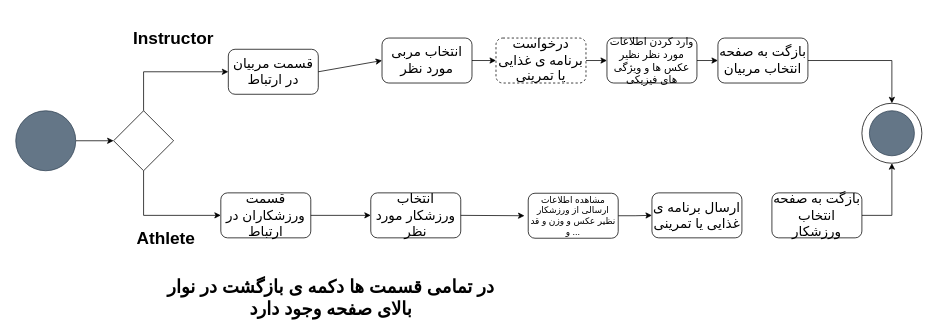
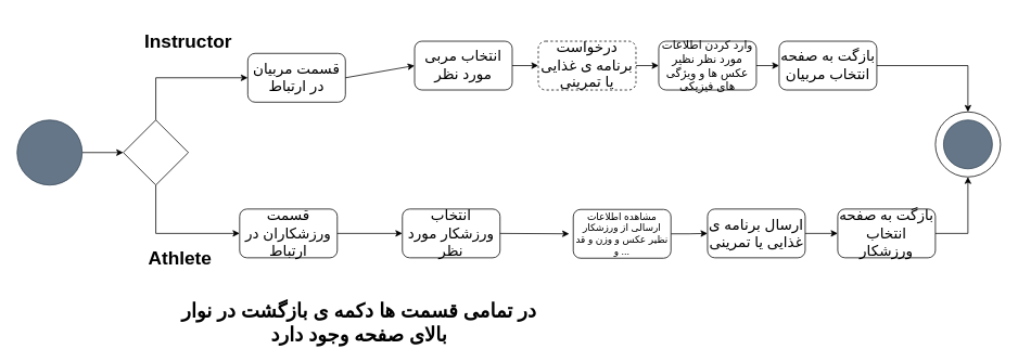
  <mxCell id="0" />
  <mxCell id="1" parent="0" />
  <mxCell id="2" value="&lt;font style=&quot;font-size: 18px&quot;&gt;قسمت مربیان در ارتباط&lt;/font&gt;" style="rounded=1;whiteSpace=wrap;html=1;" parent="1" vertex="1"><mxGeometry x="304" y="65" width="120" height="60" as="geometry" /></mxCell>
  <mxCell id="3" value="&lt;font style=&quot;font-size: 18px&quot;&gt;انتخاب مربی مورد نظر&lt;/font&gt;" style="rounded=1;whiteSpace=wrap;html=1;" parent="1" vertex="1"><mxGeometry x="509" y="50" width="120" height="60" as="geometry" /></mxCell>
  <mxCell id="4" style="edgeStyle=orthogonalEdgeStyle;rounded=0;orthogonalLoop=1;jettySize=auto;html=1;exitX=1;exitY=0.5;exitDx=0;exitDy=0;entryX=0;entryY=0.5;entryDx=0;entryDy=0;" edge="1" parent="1" source="5" target="31"><mxGeometry relative="1" as="geometry" /></mxCell>
  <mxCell id="5" value="&lt;font style=&quot;font-size: 18px&quot;&gt;درخواست برنامه ی غذایی یا تمرینی&lt;/font&gt;" style="rounded=1;whiteSpace=wrap;html=1;dashed=1;" parent="1" vertex="1"><mxGeometry x="661" y="50" width="120" height="60" as="geometry" /></mxCell>
  <mxCell id="6" value="" style="endArrow=classic;html=1;exitX=1;exitY=0.5;exitDx=0;exitDy=0;entryX=0;entryY=0.5;entryDx=0;entryDy=0;" parent="1" source="3" target="5" edge="1"><mxGeometry width="50" height="50" relative="1" as="geometry"><mxPoint x="644" y="97" as="sourcePoint" /><mxPoint x="694" y="47" as="targetPoint" /></mxGeometry></mxCell>
  <mxCell id="7" style="edgeStyle=orthogonalEdgeStyle;rounded=0;orthogonalLoop=1;jettySize=auto;html=1;exitX=1;exitY=0.5;exitDx=0;exitDy=0;entryX=0.5;entryY=0;entryDx=0;entryDy=0;" parent="1" source="8" target="24" edge="1"><mxGeometry relative="1" as="geometry" /></mxCell>
  <mxCell id="8" value="&lt;font style=&quot;font-size: 18px&quot;&gt;بازگت به صفحه انتخاب مربیان&lt;/font&gt;" style="rounded=1;whiteSpace=wrap;html=1;" parent="1" vertex="1"><mxGeometry x="957" y="50" width="120" height="60" as="geometry" /></mxCell>
  <mxCell id="9" value="" style="endArrow=classic;html=1;entryX=0;entryY=0.5;entryDx=0;entryDy=0;exitX=1;exitY=0.5;exitDx=0;exitDy=0;" parent="1" source="2" target="3" edge="1"><mxGeometry width="50" height="50" relative="1" as="geometry"><mxPoint x="444" y="97" as="sourcePoint" /><mxPoint x="474" y="27" as="targetPoint" /></mxGeometry></mxCell>
  <mxCell id="10" value="&lt;font style=&quot;font-size: 18px&quot;&gt;قسمت ورزشکاران در ارتباط&lt;/font&gt;" style="rounded=1;whiteSpace=wrap;html=1;" parent="1" vertex="1"><mxGeometry x="294" y="256.5" width="120" height="60" as="geometry" /></mxCell>
  <mxCell id="11" value="&lt;font style=&quot;font-size: 18px&quot;&gt;انتخاب ورزشکار مورد نظر&lt;/font&gt;" style="rounded=1;whiteSpace=wrap;html=1;" parent="1" vertex="1"><mxGeometry x="494" y="256.5" width="120" height="60" as="geometry" /></mxCell>
+ <mxCell id="12" style="edgeStyle=orthogonalEdgeStyle;rounded=0;orthogonalLoop=1;jettySize=auto;html=1;exitX=1;exitY=0.5;exitDx=0;exitDy=0;entryX=0;entryY=0.5;entryDx=0;entryDy=0;" edge="1" parent="1" source="13" target="16"><mxGeometry relative="1" as="geometry" /></mxCell>
  <mxCell id="13" value="&lt;font style=&quot;font-size: 18px&quot;&gt;ارسال برنامه ی غذایی یا تمرینی&lt;/font&gt;" style="rounded=1;whiteSpace=wrap;html=1;" parent="1" vertex="1"><mxGeometry x="869" y="256.5" width="120" height="60" as="geometry" /></mxCell>
  <mxCell id="14" value="" style="endArrow=classic;html=1;exitX=1;exitY=0.5;exitDx=0;exitDy=0;" parent="1" source="11" edge="1"><mxGeometry width="50" height="50" relative="1" as="geometry"><mxPoint x="644" y="126.5" as="sourcePoint" /><mxPoint x="699" y="287" as="targetPoint" /></mxGeometry></mxCell>
  <mxCell id="15" style="edgeStyle=orthogonalEdgeStyle;rounded=0;orthogonalLoop=1;jettySize=auto;html=1;exitX=1;exitY=0.5;exitDx=0;exitDy=0;entryX=0.5;entryY=1;entryDx=0;entryDy=0;" parent="1" source="16" target="24" edge="1"><mxGeometry relative="1" as="geometry" /></mxCell>
  <mxCell id="16" value="&lt;font style=&quot;font-size: 18px&quot;&gt;بازگت به صفحه انتخاب ورزشکار&lt;/font&gt;" style="rounded=1;whiteSpace=wrap;html=1;" parent="1" vertex="1"><mxGeometry x="1029" y="256.5" width="120" height="60" as="geometry" /></mxCell>
  <mxCell id="17" value="" style="endArrow=classic;html=1;entryX=0;entryY=0.5;entryDx=0;entryDy=0;exitX=1;exitY=0.5;exitDx=0;exitDy=0;" parent="1" source="10" target="11" edge="1"><mxGeometry width="50" height="50" relative="1" as="geometry"><mxPoint x="444" y="126.5" as="sourcePoint" /><mxPoint x="474" y="56.5" as="targetPoint" /></mxGeometry></mxCell>
  <mxCell id="18" value="&lt;font size=&quot;1&quot;&gt;&lt;b style=&quot;font-size: 24px&quot;&gt;در تمامی قسمت ها دکمه ی بازگشت در نوار بالای صفحه وجود دارد&lt;/b&gt;&lt;/font&gt;" style="text;html=1;strokeColor=none;fillColor=none;align=center;verticalAlign=middle;whiteSpace=wrap;rounded=0;" parent="1" vertex="1"><mxGeometry x="221" y="387" width="440" height="20" as="geometry" /></mxCell>
  <mxCell id="19" style="edgeStyle=orthogonalEdgeStyle;rounded=0;orthogonalLoop=1;jettySize=auto;html=1;exitX=0.5;exitY=0;exitDx=0;exitDy=0;entryX=0;entryY=0.5;entryDx=0;entryDy=0;" parent="1" source="21" target="2" edge="1"><mxGeometry relative="1" as="geometry" /></mxCell>
  <mxCell id="20" style="edgeStyle=orthogonalEdgeStyle;rounded=0;orthogonalLoop=1;jettySize=auto;html=1;exitX=0.5;exitY=1;exitDx=0;exitDy=0;entryX=0;entryY=0.5;entryDx=0;entryDy=0;" parent="1" source="21" target="10" edge="1"><mxGeometry relative="1" as="geometry" /></mxCell>
  <mxCell id="21" value="" style="rhombus;whiteSpace=wrap;html=1;" parent="1" vertex="1"><mxGeometry x="151" y="147" width="80" height="80" as="geometry" /></mxCell>
  <mxCell id="22" value="" style="edgeStyle=orthogonalEdgeStyle;rounded=0;orthogonalLoop=1;jettySize=auto;html=1;entryX=0;entryY=0.5;entryDx=0;entryDy=0;" parent="1" source="23" target="21" edge="1"><mxGeometry relative="1" as="geometry"><mxPoint x="101" y="207" as="targetPoint" /></mxGeometry></mxCell>
  <mxCell id="23" value="" style="ellipse;whiteSpace=wrap;html=1;aspect=fixed;fillColor=#647687;strokeColor=#314354;fontColor=#ffffff;" parent="1" vertex="1"><mxGeometry x="20.5" y="147" width="80" height="80" as="geometry" /></mxCell>
  <mxCell id="24" value="" style="ellipse;whiteSpace=wrap;html=1;aspect=fixed;" parent="1" vertex="1"><mxGeometry x="1149" y="137" width="80" height="80" as="geometry" /></mxCell>
  <mxCell id="25" value="" style="ellipse;whiteSpace=wrap;html=1;aspect=fixed;fillColor=#647687;strokeColor=#314354;fontColor=#ffffff;" parent="1" vertex="1"><mxGeometry x="1159" y="147" width="60" height="60" as="geometry" /></mxCell>
  <mxCell id="26" value="&lt;font style=&quot;font-size: 23px&quot;&gt;&lt;b&gt;Instructor&lt;/b&gt;&lt;/font&gt;" style="text;html=1;strokeColor=none;fillColor=none;align=center;verticalAlign=middle;whiteSpace=wrap;rounded=0;" parent="1" vertex="1"><mxGeometry x="180" y="20" width="102" height="60" as="geometry" /></mxCell>
  <mxCell id="27" value="&lt;font style=&quot;font-size: 23px&quot;&gt;&lt;b&gt;Athlete&lt;/b&gt;&lt;/font&gt;" style="text;html=1;strokeColor=none;fillColor=none;align=center;verticalAlign=middle;whiteSpace=wrap;rounded=0;" parent="1" vertex="1"><mxGeometry x="170" y="286.5" width="102" height="60" as="geometry" /></mxCell>
  <mxCell id="28" style="edgeStyle=orthogonalEdgeStyle;rounded=0;orthogonalLoop=1;jettySize=auto;html=1;exitX=1;exitY=0.5;exitDx=0;exitDy=0;entryX=0;entryY=0.5;entryDx=0;entryDy=0;" edge="1" parent="1" source="29" target="13"><mxGeometry relative="1" as="geometry" /></mxCell>
  <mxCell id="29" value="مشاهده اطلاعات ارسالی از ورزشکار نظیر عکس و وزن و قد و ..." style="rounded=1;whiteSpace=wrap;html=1;" vertex="1" parent="1"><mxGeometry x="704" y="257" width="120" height="60" as="geometry" /></mxCell>
  <mxCell id="30" style="edgeStyle=orthogonalEdgeStyle;rounded=0;orthogonalLoop=1;jettySize=auto;html=1;exitX=1;exitY=0.5;exitDx=0;exitDy=0;entryX=0;entryY=0.5;entryDx=0;entryDy=0;" edge="1" parent="1" source="31" target="8"><mxGeometry relative="1" as="geometry" /></mxCell>
  <mxCell id="31" value="&lt;font style=&quot;font-size: 14px&quot;&gt;وارد کردن اطلاعات مورد نظر نظیر عکس ها و ویژگی های فیزیکی&lt;/font&gt;" style="rounded=1;whiteSpace=wrap;html=1;" vertex="1" parent="1"><mxGeometry x="809" y="50" width="120" height="60" as="geometry" /></mxCell>
